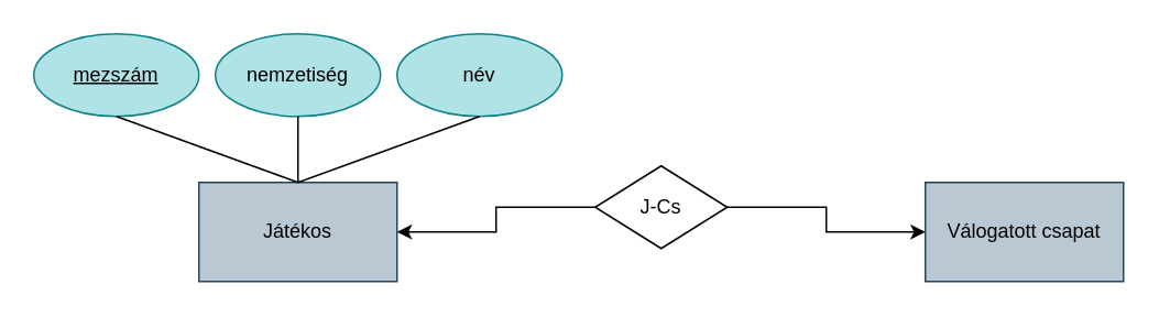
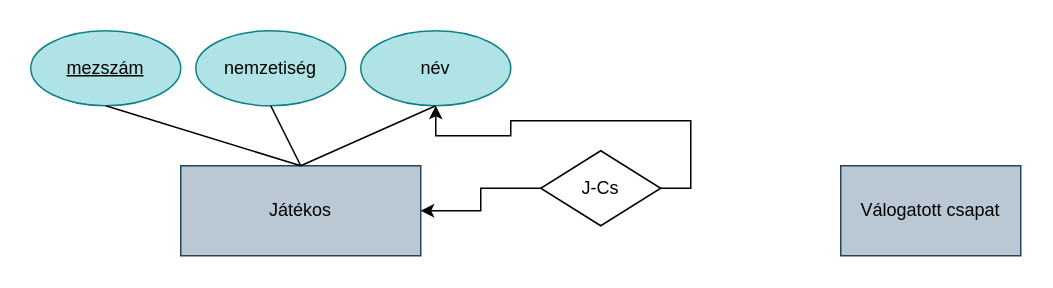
  <mxCell id="0" />
  <mxCell id="1" parent="0" />
- <mxCell id="2" value="Játékos" style="rounded=0;whiteSpace=wrap;html=1;fillColor=#bac8d3;strokeColor=#23445d;" vertex="1" parent="1"><mxGeometry x="120" y="110" width="120" height="60" as="geometry" /></mxCell>
- <mxCell id="3" style="edgeStyle=orthogonalEdgeStyle;rounded=0;orthogonalLoop=1;jettySize=auto;html=1;exitX=1;exitY=0.5;exitDx=0;exitDy=0;entryX=0;entryY=0.5;entryDx=0;entryDy=0;" edge="1" parent="1" source="5" target="6"><mxGeometry relative="1" as="geometry" /></mxCell>
+ <mxCell id="2" value="Játékos" style="rounded=0;whiteSpace=wrap;html=1;fillColor=#bac8d3;strokeColor=#23445d;" vertex="1" parent="1"><mxGeometry x="120" y="110" width="160" height="60" as="geometry" /></mxCell>
+ <mxCell id="3" style="edgeStyle=orthogonalEdgeStyle;rounded=0;orthogonalLoop=1;jettySize=auto;html=1;exitX=1;exitY=0.5;exitDx=0;exitDy=0;" edge="1" parent="1" source="5" target="9"><mxGeometry relative="1" as="geometry" /></mxCell>
  <mxCell id="4" style="edgeStyle=orthogonalEdgeStyle;rounded=0;orthogonalLoop=1;jettySize=auto;html=1;exitX=0;exitY=0.5;exitDx=0;exitDy=0;entryX=1;entryY=0.5;entryDx=0;entryDy=0;" edge="1" parent="1" source="5" target="2"><mxGeometry relative="1" as="geometry" /></mxCell>
  <mxCell id="5" value="J-Cs" style="rhombus;whiteSpace=wrap;html=1;" vertex="1" parent="1"><mxGeometry x="360" y="100" width="80" height="50" as="geometry" /></mxCell>
  <mxCell id="6" value="Válogatott csapat" style="rounded=0;whiteSpace=wrap;html=1;fillColor=#bac8d3;strokeColor=#23445d;" vertex="1" parent="1"><mxGeometry x="560" y="110" width="120" height="60" as="geometry" /></mxCell>
  <mxCell id="7" value="&lt;u&gt;mezszám&lt;/u&gt;" style="ellipse;whiteSpace=wrap;html=1;fillColor=#b0e3e6;strokeColor=#0e8088;" vertex="1" parent="1"><mxGeometry x="20" y="20" width="100" height="50" as="geometry" /></mxCell>
  <mxCell id="8" value="nemzetiség" style="ellipse;whiteSpace=wrap;html=1;fillColor=#b0e3e6;strokeColor=#0e8088;" vertex="1" parent="1"><mxGeometry x="130" y="20" width="100" height="50" as="geometry" /></mxCell>
  <mxCell id="9" value="név" style="ellipse;whiteSpace=wrap;html=1;fillColor=#b0e3e6;strokeColor=#0e8088;" vertex="1" parent="1"><mxGeometry x="240" y="20" width="100" height="50" as="geometry" /></mxCell>
  <mxCell id="10" value="" style="endArrow=none;html=1;rounded=0;entryX=0.5;entryY=0;entryDx=0;entryDy=0;" edge="1" parent="1" target="2"><mxGeometry width="50" height="50" relative="1" as="geometry"><mxPoint x="70" y="70" as="sourcePoint" /><mxPoint x="120" y="20" as="targetPoint" /></mxGeometry></mxCell>
  <mxCell id="11" value="" style="endArrow=none;html=1;rounded=0;exitX=0.5;exitY=0;exitDx=0;exitDy=0;" edge="1" parent="1" source="2"><mxGeometry width="50" height="50" relative="1" as="geometry"><mxPoint x="130" y="120" as="sourcePoint" /><mxPoint x="180" y="70" as="targetPoint" /></mxGeometry></mxCell>
  <mxCell id="12" value="" style="endArrow=none;html=1;rounded=0;exitX=0.5;exitY=0;exitDx=0;exitDy=0;" edge="1" parent="1" source="2"><mxGeometry width="50" height="50" relative="1" as="geometry"><mxPoint x="240" y="120" as="sourcePoint" /><mxPoint x="290" y="70" as="targetPoint" /></mxGeometry></mxCell>
